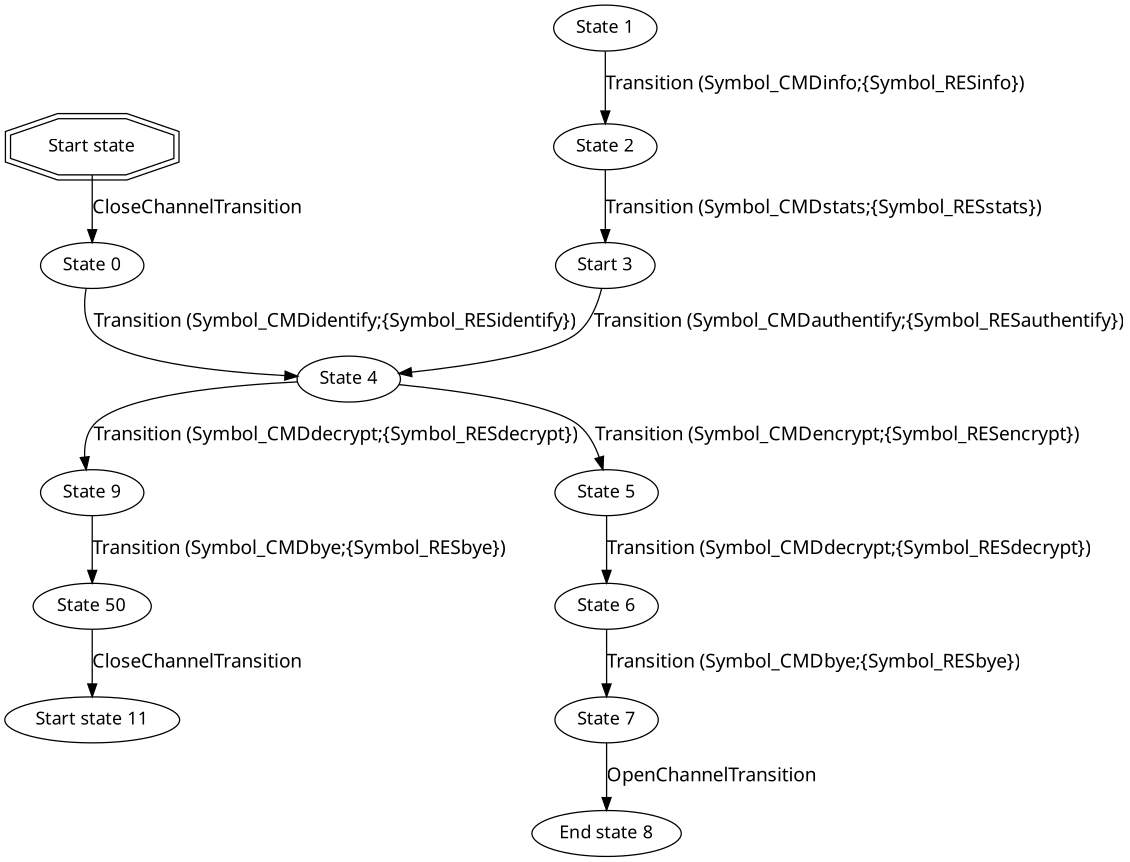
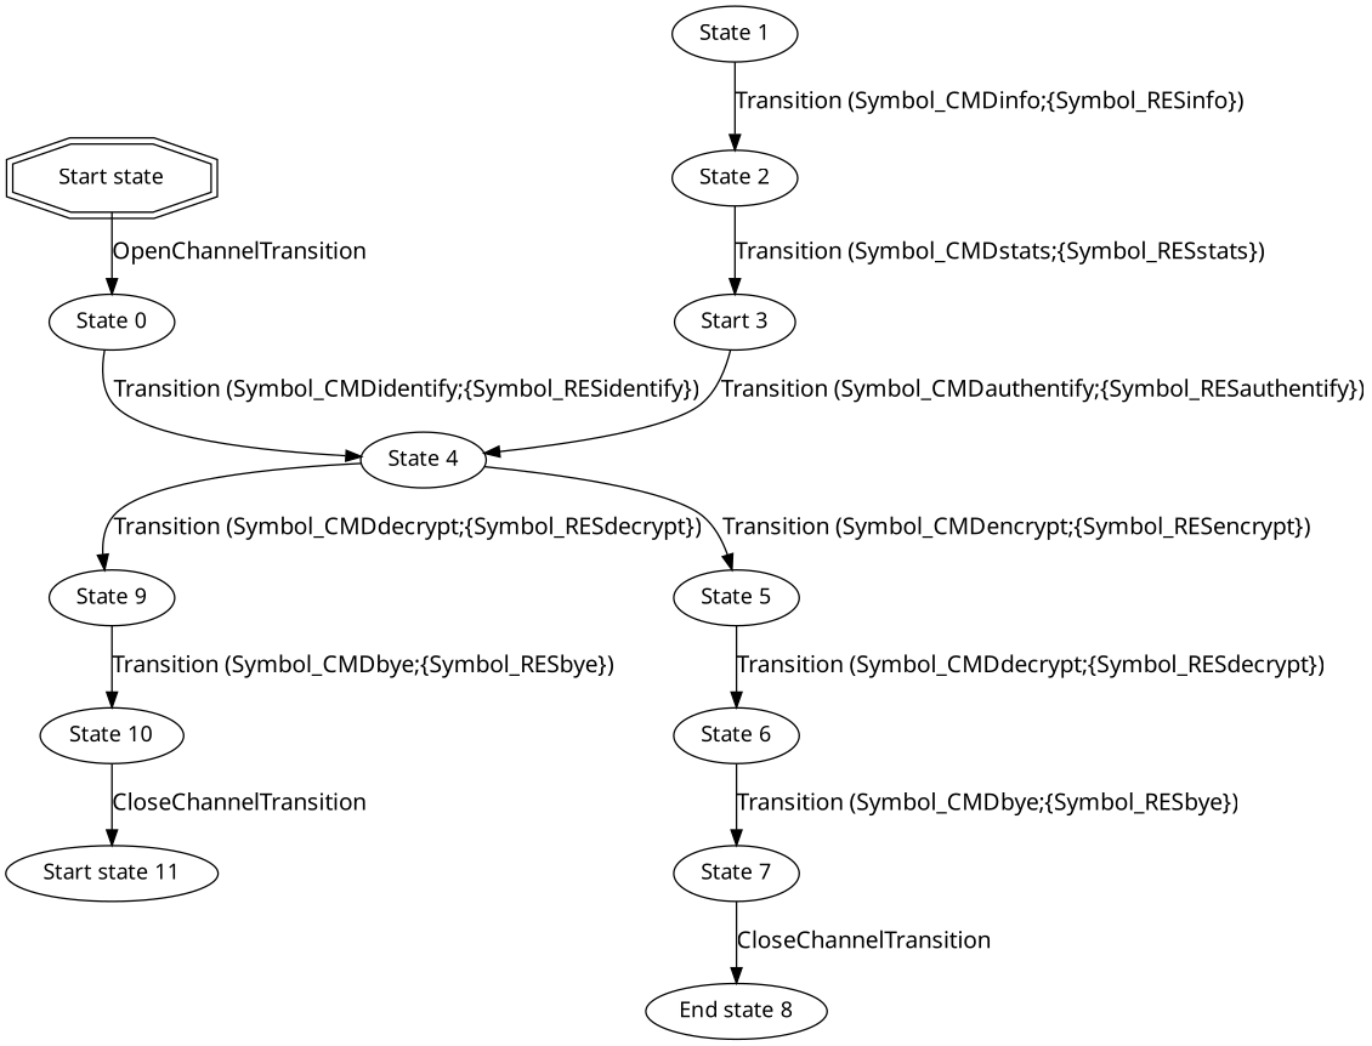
  digraph {
    fontname="Noto Sans"
    node [fillcolor=white fontname="Noto Sans" shape=ellipse style=filled]
    edge [fontname="Noto Sans" fontsize=15]
    n1 [label="Start state" shape=doubleoctagon]
    n2 [label="State 0"]
    n3 [label="State 4"]
    n4 [label="State 1"]
    n5 [label="State 2"]
    n6 [label="Start 3"]
    n7 [label="State 9"]
    n8 [label="State 5"]
-   n9 [label="State 50"]
+   n9 [label="State 10"]
    n10 [label="State 6"]
    n11 [label="Start state 11"]
    n12 [label="State 7"]
    n13 [label="End state 8"]
-   n1 -> n2 [label=CloseChannelTransition]
+   n1 -> n2 [label=OpenChannelTransition]
    n2 -> n3 [label="Transition (Symbol_CMDidentify;{Symbol_RESidentify})"]
    n3 -> n7 [label="Transition (Symbol_CMDdecrypt;{Symbol_RESdecrypt})"]
    n3 -> n8 [label="Transition (Symbol_CMDencrypt;{Symbol_RESencrypt})"]
    n4 -> n5 [label="Transition (Symbol_CMDinfo;{Symbol_RESinfo})"]
    n5 -> n6 [label="Transition (Symbol_CMDstats;{Symbol_RESstats})"]
    n6 -> n3 [label="Transition (Symbol_CMDauthentify;{Symbol_RESauthentify})"]
    n7 -> n9 [label="Transition (Symbol_CMDbye;{Symbol_RESbye})"]
    n8 -> n10 [label="Transition (Symbol_CMDdecrypt;{Symbol_RESdecrypt})"]
    n9 -> n11 [label=CloseChannelTransition]
    n10 -> n12 [label="Transition (Symbol_CMDbye;{Symbol_RESbye})"]
-   n12 -> n13 [label=OpenChannelTransition]
+   n12 -> n13 [label=CloseChannelTransition]
  }
